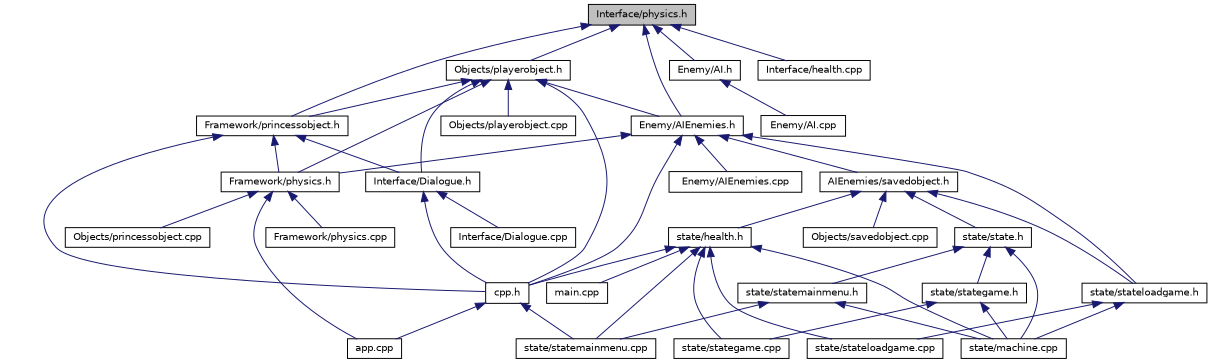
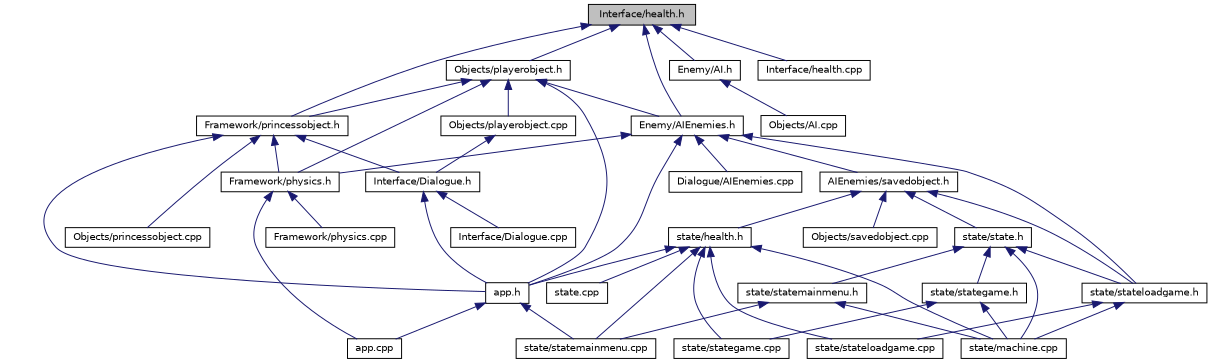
  digraph {
    node [color=black fillcolor=white fontname=Helvetica fontsize=10 shape=record style=filled]
    edge [color=midnightblue dir=back fontname=Helvetica fontsize=10 labelfontname=Helvetica labelfontsize=10 style=solid]
-   n1 [fillcolor=grey75 fontcolor=black height=0.2 label="Interface/physics.h" width=0.4]
+   n1 [fillcolor=grey75 fontcolor=black height=0.2 label="Interface/health.h" width=0.4]
    n2 [height=0.2 label="Objects/playerobject.h" width=0.4]
    n3 [height=0.2 label="Framework/princessobject.h" width=0.4]
    n4 [height=0.2 label="Enemy/AI.h" width=0.4]
    n5 [height=0.2 label="Interface/health.cpp" width=0.4]
    n6 [height=0.2 label="Enemy/AIEnemies.h" width=0.4]
-   n7 [height=0.2 label="cpp.h" width=0.4]
+   n7 [height=0.2 label="app.h" width=0.4]
    n8 [height=0.2 label="Interface/Dialogue.h" width=0.4]
    n9 [height=0.2 label="Framework/physics.h" width=0.4]
    n10 [height=0.2 label="Objects/playerobject.cpp" width=0.4]
    n11 [height=0.2 label="Objects/princessobject.cpp" width=0.4]
-   n12 [height=0.2 label="Enemy/AI.cpp" width=0.4]
+   n12 [height=0.2 label="Objects/AI.cpp" width=0.4]
    n13 [height=0.2 label="app.cpp" width=0.4]
    n14 [height=0.2 label="state/statemainmenu.cpp" width=0.4]
    n15 [height=0.2 label="Interface/Dialogue.cpp" width=0.4]
    n16 [height=0.2 label="Framework/physics.cpp" width=0.4]
    n17 [height=0.2 label="AIEnemies/savedobject.h" width=0.4]
    n18 [height=0.2 label="state/stateloadgame.h" width=0.4]
-   n19 [height=0.2 label="Enemy/AIEnemies.cpp" width=0.4]
+   n19 [height=0.2 label="Dialogue/AIEnemies.cpp" width=0.4]
    n20 [height=0.2 label="state/stategame.cpp" width=0.4]
    n21 [height=0.2 label="state/health.h" width=0.4]
    n22 [height=0.2 label="Objects/savedobject.cpp" width=0.4]
    n23 [height=0.2 label="state/state.h" width=0.4]
    n24 [height=0.2 label="state/machine.cpp" width=0.4]
    n25 [height=0.2 label="state/stateloadgame.cpp" width=0.4]
-   n26 [height=0.2 label="main.cpp" width=0.4]
+   n26 [height=0.2 label="state.cpp" width=0.4]
    n27 [height=0.2 label="state/statemainmenu.h" width=0.4]
    n28 [height=0.2 label="state/stategame.h" width=0.4]
    n1 -> n2
    n1 -> n3
    n1 -> n4
    n1 -> n5
    n1 -> n6
    n2 -> n3
    n2 -> n6
    n2 -> n7
-   n2 -> n8
+   n10 -> n8
    n2 -> n9
    n2 -> n10
    n3 -> n7
    n3 -> n8
    n3 -> n9
-   n9 -> n11
+   n3 -> n11
    n4 -> n12
    n6 -> n7
    n6 -> n9
    n6 -> n17
    n6 -> n18
    n6 -> n19
    n7 -> n13
    n7 -> n14
    n8 -> n7
    n8 -> n15
    n9 -> n13
    n9 -> n16
    n17 -> n18
    n17 -> n21
    n17 -> n22
    n17 -> n23
    n18 -> n24
    n18 -> n25
    n21 -> n7
    n21 -> n14
    n21 -> n20
    n21 -> n24
    n21 -> n25
    n21 -> n26
+   n23 -> n18
    n23 -> n24
    n23 -> n27
    n23 -> n28
    n27 -> n14
    n27 -> n24
    n28 -> n20
    n28 -> n24
  }
